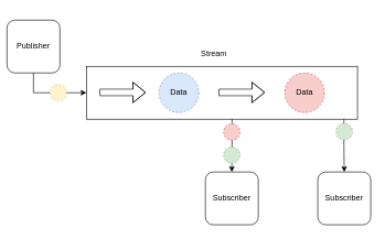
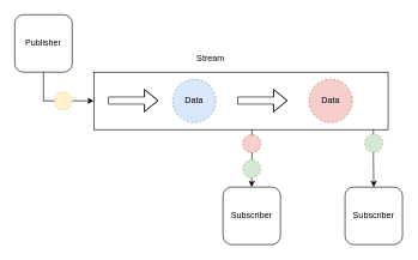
  <mxCell id="0" />
  <mxCell id="1" parent="0" />
  <mxCell id="2" style="edgeStyle=orthogonalEdgeStyle;rounded=0;orthogonalLoop=1;jettySize=auto;html=1;entryX=0.5;entryY=0;entryDx=0;entryDy=0;" edge="1" parent="1" target="7"><mxGeometry relative="1" as="geometry"><mxPoint x="350" y="133.023" as="sourcePoint" /></mxGeometry></mxCell>
  <mxCell id="3" style="edgeStyle=orthogonalEdgeStyle;rounded=0;orthogonalLoop=1;jettySize=auto;html=1;exitX=0.95;exitY=0.981;exitDx=0;exitDy=0;exitPerimeter=0;" edge="1" parent="1" source="4" target="8"><mxGeometry relative="1" as="geometry"><mxPoint x="513" y="190" as="sourcePoint" /></mxGeometry></mxCell>
  <mxCell id="4" value="" style="rounded=0;whiteSpace=wrap;html=1;gradientColor=none;glass=0;comic=0;shadow=0;" vertex="1" parent="1"><mxGeometry x="130" y="100" width="410" height="80" as="geometry" /></mxCell>
  <mxCell id="5" style="edgeStyle=orthogonalEdgeStyle;rounded=0;orthogonalLoop=1;jettySize=auto;html=1;exitX=0.5;exitY=1;exitDx=0;exitDy=0;entryX=0;entryY=0.5;entryDx=0;entryDy=0;" edge="1" parent="1" source="6" target="4"><mxGeometry relative="1" as="geometry" /></mxCell>
- <mxCell id="6" value="Publisher" style="whiteSpace=wrap;html=1;aspect=fixed;glass=0;rounded=1;comic=0;shadow=0;" vertex="1" parent="1"><mxGeometry x="10" y="30" width="80" height="80" as="geometry" /></mxCell>
+ <mxCell id="6" value="Publisher" style="whiteSpace=wrap;html=1;aspect=fixed;glass=0;rounded=1;comic=0;shadow=0;" vertex="1" parent="1"><mxGeometry x="20" y="20" width="80" height="80" as="geometry" /></mxCell>
  <mxCell id="7" value="Subscriber" style="whiteSpace=wrap;html=1;aspect=fixed;rounded=1;" vertex="1" parent="1"><mxGeometry x="310" y="260" width="80" height="80" as="geometry" /></mxCell>
  <mxCell id="8" value="Subscriber" style="whiteSpace=wrap;html=1;aspect=fixed;rounded=1;" vertex="1" parent="1"><mxGeometry x="480" y="260" width="80" height="80" as="geometry" /></mxCell>
  <mxCell id="9" value="Data" style="ellipse;whiteSpace=wrap;html=1;aspect=fixed;fillColor=#dae8fc;strokeColor=#6c8ebf;dashed=1;" vertex="1" parent="1"><mxGeometry x="240" y="110" width="60" height="60" as="geometry" /></mxCell>
  <mxCell id="10" value="Data" style="ellipse;whiteSpace=wrap;html=1;aspect=fixed;fillColor=#f8cecc;strokeColor=#b85450;dashed=1;" vertex="1" parent="1"><mxGeometry x="430" y="110" width="60" height="60" as="geometry" /></mxCell>
  <mxCell id="11" value="" style="ellipse;whiteSpace=wrap;html=1;aspect=fixed;fillColor=#f8cecc;strokeColor=#b85450;dashed=1;" vertex="1" parent="1"><mxGeometry x="337.5" y="187" width="25" height="25" as="geometry" /></mxCell>
  <mxCell id="12" value="" style="ellipse;whiteSpace=wrap;html=1;aspect=fixed;fillColor=#d5e8d4;strokeColor=#82b366;dashed=1;" vertex="1" parent="1"><mxGeometry x="507.5" y="186.5" width="25" height="25" as="geometry" /></mxCell>
  <mxCell id="13" value="" style="ellipse;whiteSpace=wrap;html=1;aspect=fixed;fillColor=#d5e8d4;strokeColor=#82b366;dashed=1;" vertex="1" parent="1"><mxGeometry x="337.5" y="222" width="25" height="25" as="geometry" /></mxCell>
  <mxCell id="14" value="" style="ellipse;whiteSpace=wrap;html=1;aspect=fixed;fillColor=#fff2cc;strokeColor=#d6b656;dashed=1;" vertex="1" parent="1"><mxGeometry x="75" y="127.5" width="25" height="25" as="geometry" /></mxCell>
  <mxCell id="15" value="" style="shape=flexArrow;endArrow=classic;html=1;" edge="1" parent="1"><mxGeometry width="50" height="50" relative="1" as="geometry"><mxPoint x="150" y="139.5" as="sourcePoint" /><mxPoint x="220" y="139.5" as="targetPoint" /><Array as="points"><mxPoint x="160" y="139.5" /></Array></mxGeometry></mxCell>
  <mxCell id="16" value="" style="shape=flexArrow;endArrow=classic;html=1;" edge="1" parent="1"><mxGeometry width="50" height="50" relative="1" as="geometry"><mxPoint x="330" y="139.5" as="sourcePoint" /><mxPoint x="400" y="139.5" as="targetPoint" /><Array as="points"><mxPoint x="340" y="139.5" /></Array></mxGeometry></mxCell>
- <mxCell id="17" value="Stream" style="text;html=1;strokeColor=none;fillColor=none;align=center;verticalAlign=middle;whiteSpace=wrap;rounded=0;" vertex="1" parent="1"><mxGeometry x="303" y="70.778" width="40" height="20" as="geometry" /></mxCell>
+ <mxCell id="17" value="Stream" style="text;html=1;strokeColor=none;fillColor=none;align=center;verticalAlign=middle;whiteSpace=wrap;rounded=0;" vertex="1" parent="1"><mxGeometry x="273" y="70.778" width="40" height="20" as="geometry" /></mxCell>
